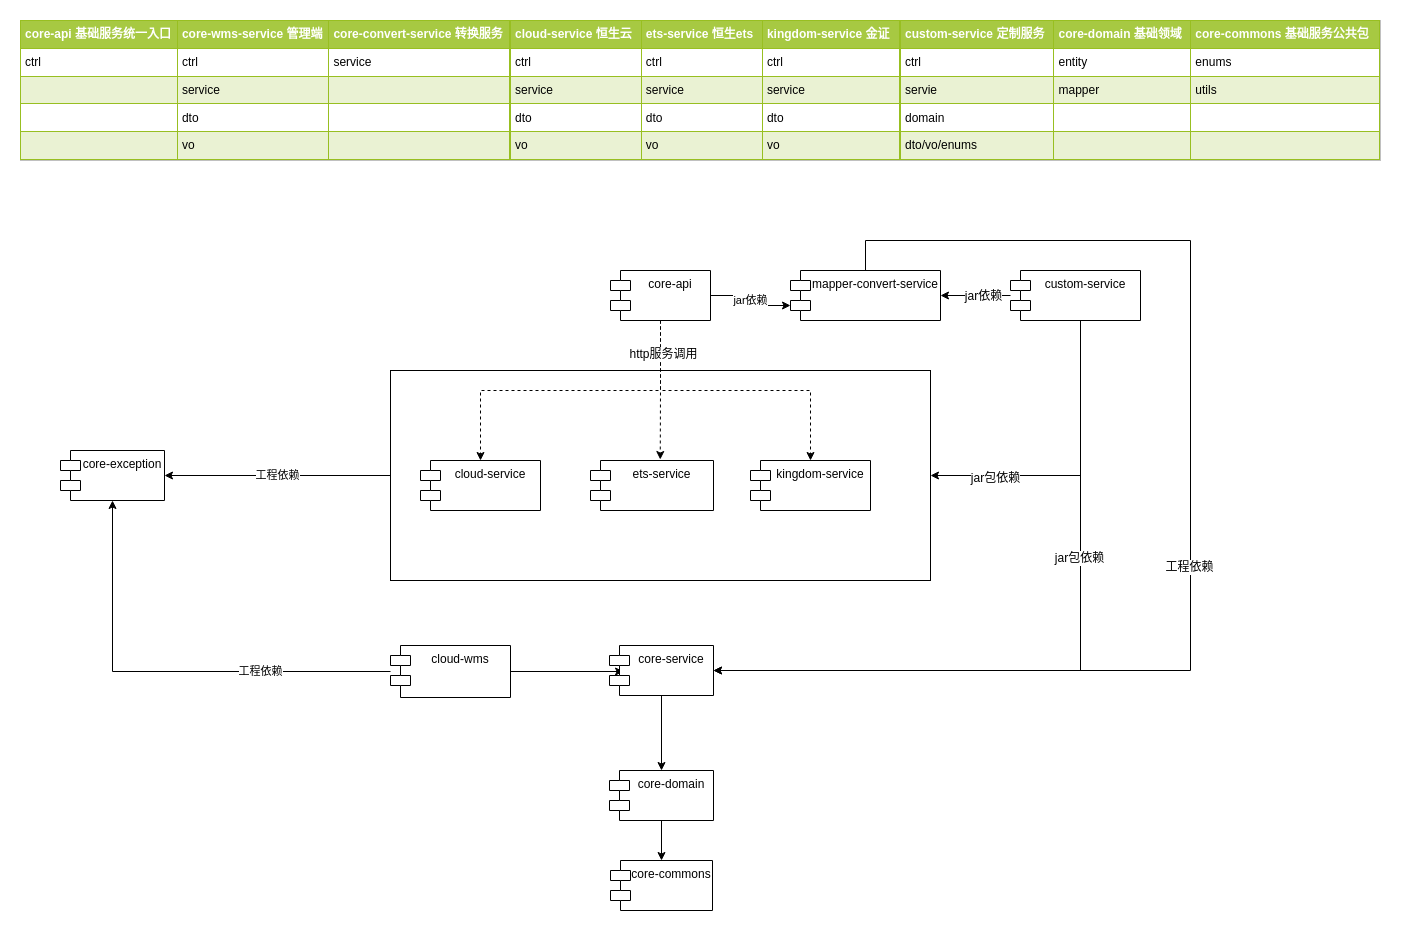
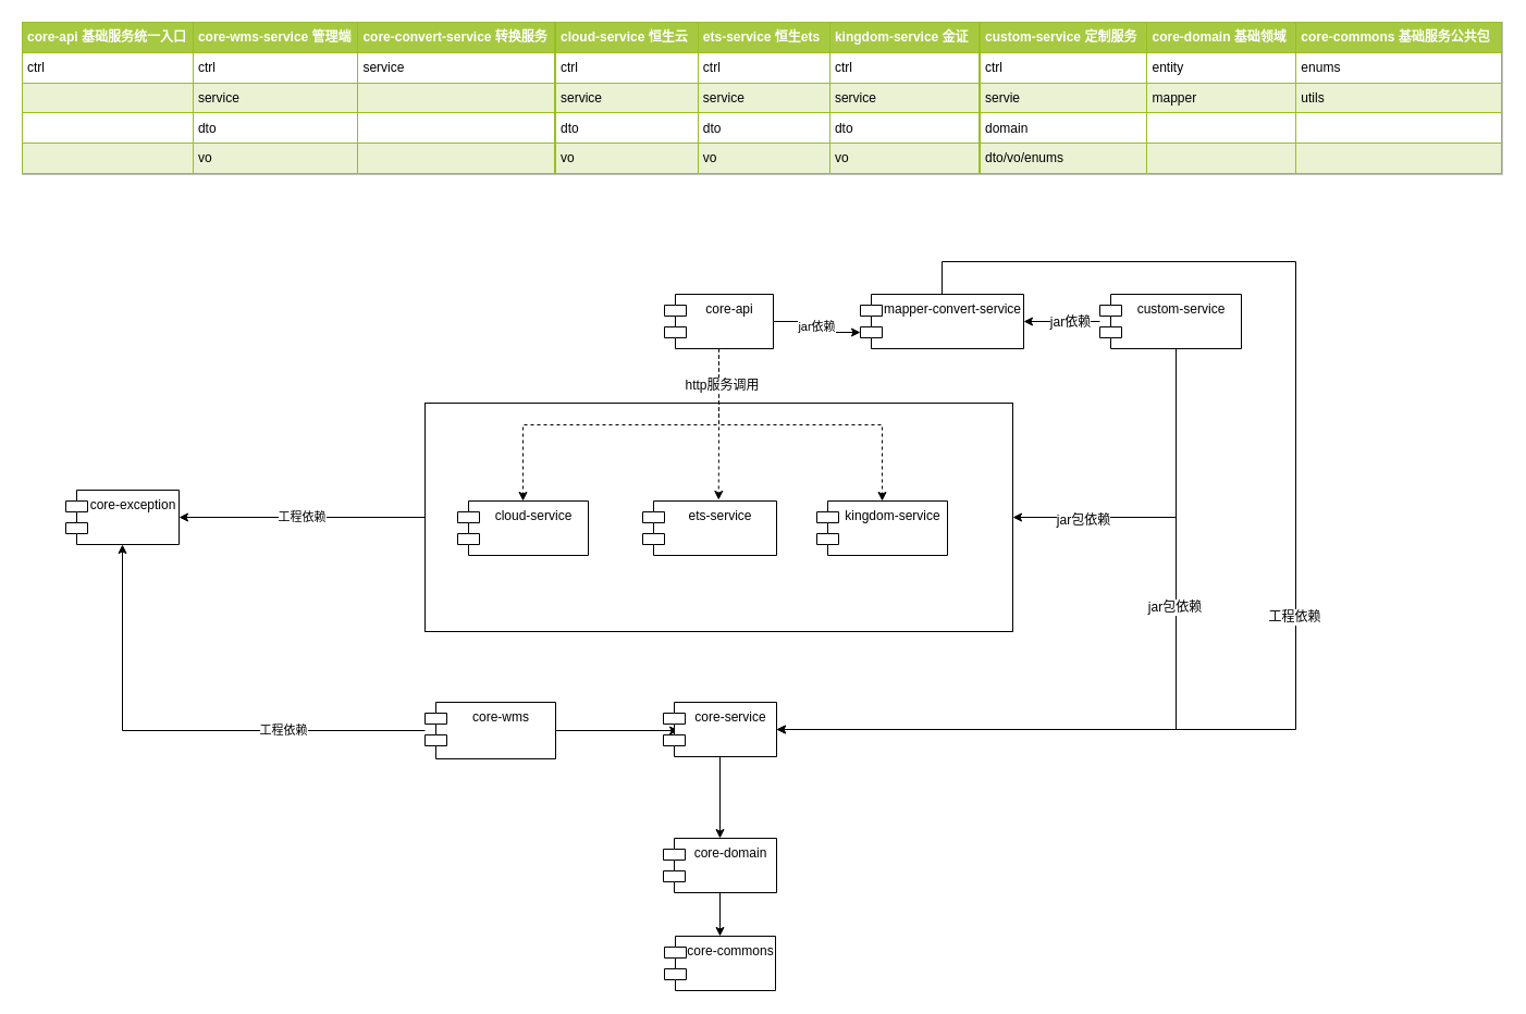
  <mxCell id="0" />
  <mxCell id="1" parent="0" />
  <mxCell id="2" value="工程依赖" style="edgeStyle=orthogonalEdgeStyle;rounded=0;orthogonalLoop=1;jettySize=auto;html=1;entryX=1;entryY=0.5;entryDx=0;entryDy=0;" edge="1" parent="1" source="3" target="34"><mxGeometry relative="1" as="geometry" /></mxCell>
  <mxCell id="3" value="" style="rounded=0;whiteSpace=wrap;html=1;" parent="1" vertex="1"><mxGeometry x="390" y="370" width="540" height="210" as="geometry" /></mxCell>
  <mxCell id="4" style="edgeStyle=orthogonalEdgeStyle;rounded=0;orthogonalLoop=1;jettySize=auto;html=1;entryX=0.567;entryY=-0.02;entryDx=0;entryDy=0;entryPerimeter=0;dashed=1;" parent="1" source="9" target="10" edge="1"><mxGeometry relative="1" as="geometry" /></mxCell>
  <mxCell id="5" style="edgeStyle=orthogonalEdgeStyle;rounded=0;orthogonalLoop=1;jettySize=auto;html=1;entryX=0.5;entryY=0;entryDx=0;entryDy=0;dashed=1;" parent="1" source="9" target="12" edge="1"><mxGeometry relative="1" as="geometry"><Array as="points"><mxPoint x="660" y="390" /><mxPoint x="810" y="390" /></Array></mxGeometry></mxCell>
  <mxCell id="6" style="edgeStyle=orthogonalEdgeStyle;rounded=0;orthogonalLoop=1;jettySize=auto;html=1;dashed=1;" parent="1" source="9" target="11" edge="1"><mxGeometry relative="1" as="geometry"><Array as="points"><mxPoint x="660" y="390" /><mxPoint x="480" y="390" /></Array></mxGeometry></mxCell>
  <mxCell id="7" value="http服务调用" style="text;html=1;align=center;verticalAlign=middle;resizable=0;points=[];labelBackgroundColor=#ffffff;" parent="6" vertex="1" connectable="0"><mxGeometry x="-0.794" y="2" relative="1" as="geometry"><mxPoint as="offset" /></mxGeometry></mxCell>
  <mxCell id="8" value="jar依赖" style="edgeStyle=orthogonalEdgeStyle;rounded=0;orthogonalLoop=1;jettySize=auto;html=1;entryX=0;entryY=0;entryDx=0;entryDy=35;entryPerimeter=0;" parent="1" source="9" target="15" edge="1"><mxGeometry relative="1" as="geometry" /></mxCell>
  <mxCell id="9" value="core-api" style="shape=module;align=left;spacingLeft=20;align=center;verticalAlign=top;" parent="1" vertex="1"><mxGeometry x="610" y="270" width="100" height="50" as="geometry" /></mxCell>
  <mxCell id="10" value="ets-service" style="shape=module;align=left;spacingLeft=20;align=center;verticalAlign=top;" parent="1" vertex="1"><mxGeometry x="590" y="460" width="123" height="50" as="geometry" /></mxCell>
  <mxCell id="11" value="cloud-service" style="shape=module;align=left;spacingLeft=20;align=center;verticalAlign=top;" parent="1" vertex="1"><mxGeometry x="420" y="460" width="120" height="50" as="geometry" /></mxCell>
  <mxCell id="12" value="kingdom-service" style="shape=module;align=left;spacingLeft=20;align=center;verticalAlign=top;" parent="1" vertex="1"><mxGeometry x="750" y="460" width="120" height="50" as="geometry" /></mxCell>
  <mxCell id="13" style="edgeStyle=orthogonalEdgeStyle;rounded=0;orthogonalLoop=1;jettySize=auto;html=1;entryX=1;entryY=0.5;entryDx=0;entryDy=0;" parent="1" source="15" target="33" edge="1"><mxGeometry relative="1" as="geometry"><Array as="points"><mxPoint x="865" y="240" /><mxPoint x="1190" y="240" /><mxPoint x="1190" y="670" /></Array><mxPoint x="720" y="680" as="targetPoint" /></mxGeometry></mxCell>
  <mxCell id="14" value="工程依赖" style="text;html=1;align=center;verticalAlign=middle;resizable=0;points=[];labelBackgroundColor=#ffffff;" parent="13" vertex="1" connectable="0"><mxGeometry x="0.079" y="-2" relative="1" as="geometry"><mxPoint as="offset" /></mxGeometry></mxCell>
  <mxCell id="15" value="mapper-convert-service" style="shape=module;align=left;spacingLeft=20;align=center;verticalAlign=top;" parent="1" vertex="1"><mxGeometry x="790" y="270" width="150" height="50" as="geometry" /></mxCell>
  <mxCell id="16" style="edgeStyle=orthogonalEdgeStyle;rounded=0;orthogonalLoop=1;jettySize=auto;html=1;" parent="1" source="22" target="33" edge="1"><mxGeometry relative="1" as="geometry"><Array as="points"><mxPoint x="1080" y="670" /></Array><mxPoint x="721" y="670" as="targetPoint" /></mxGeometry></mxCell>
  <mxCell id="17" value="jar包依赖" style="text;html=1;align=center;verticalAlign=middle;resizable=0;points=[];labelBackgroundColor=#ffffff;" parent="16" vertex="1" connectable="0"><mxGeometry x="-0.339" y="-2" relative="1" as="geometry"><mxPoint as="offset" /></mxGeometry></mxCell>
  <mxCell id="18" style="edgeStyle=orthogonalEdgeStyle;rounded=0;orthogonalLoop=1;jettySize=auto;html=1;entryX=1;entryY=0.5;entryDx=0;entryDy=0;" parent="1" source="22" target="3" edge="1"><mxGeometry relative="1" as="geometry"><Array as="points"><mxPoint x="1080" y="475" /></Array></mxGeometry></mxCell>
  <mxCell id="19" value="jar包依赖" style="text;html=1;align=center;verticalAlign=middle;resizable=0;points=[];labelBackgroundColor=#ffffff;" parent="18" vertex="1" connectable="0"><mxGeometry x="0.58" y="2" relative="1" as="geometry"><mxPoint as="offset" /></mxGeometry></mxCell>
  <mxCell id="20" style="edgeStyle=orthogonalEdgeStyle;rounded=0;orthogonalLoop=1;jettySize=auto;html=1;" parent="1" source="22" target="15" edge="1"><mxGeometry relative="1" as="geometry" /></mxCell>
  <mxCell id="21" value="jar依赖" style="text;html=1;align=center;verticalAlign=middle;resizable=0;points=[];labelBackgroundColor=#ffffff;" parent="20" vertex="1" connectable="0"><mxGeometry x="-0.2" relative="1" as="geometry"><mxPoint as="offset" /></mxGeometry></mxCell>
  <mxCell id="22" value="custom-service" style="shape=module;align=left;spacingLeft=20;align=center;verticalAlign=top;" parent="1" vertex="1"><mxGeometry x="1010" y="270" width="130" height="50" as="geometry" /></mxCell>
  <mxCell id="23" style="edgeStyle=orthogonalEdgeStyle;rounded=0;orthogonalLoop=1;jettySize=auto;html=1;entryX=0.5;entryY=0;entryDx=0;entryDy=0;" parent="1" source="24" target="31" edge="1"><mxGeometry relative="1" as="geometry" /></mxCell>
  <mxCell id="24" value="core-domain" style="shape=module;align=left;spacingLeft=20;align=center;verticalAlign=top;" parent="1" vertex="1"><mxGeometry x="609" y="770" width="104" height="50" as="geometry" /></mxCell>
  <mxCell id="25" style="edgeStyle=orthogonalEdgeStyle;rounded=0;orthogonalLoop=1;jettySize=auto;html=1;entryX=0.135;entryY=0.52;entryDx=0;entryDy=0;entryPerimeter=0;" edge="1" parent="1" source="27" target="33"><mxGeometry relative="1" as="geometry" /></mxCell>
  <mxCell id="26" value="工程依赖" style="edgeStyle=orthogonalEdgeStyle;rounded=0;orthogonalLoop=1;jettySize=auto;html=1;entryX=0.5;entryY=1;entryDx=0;entryDy=0;" edge="1" parent="1" source="27" target="34"><mxGeometry x="-0.421" relative="1" as="geometry"><mxPoint as="offset" /></mxGeometry></mxCell>
- <mxCell id="27" value="cloud-wms" style="shape=module;align=center;spacingLeft=20;align=center;verticalAlign=top;" parent="1" vertex="1"><mxGeometry x="390" y="645" width="120" height="52" as="geometry" /></mxCell>
+ <mxCell id="27" value="core-wms" style="shape=module;align=center;spacingLeft=20;align=center;verticalAlign=top;" parent="1" vertex="1"><mxGeometry x="390" y="645" width="120" height="52" as="geometry" /></mxCell>
  <mxCell id="28" value="&lt;table border=&quot;1&quot; width=&quot;100%&quot; cellpadding=&quot;4&quot; style=&quot;width: 100% ; height: 100% ; border-collapse: collapse&quot;&gt;&lt;tbody&gt;&lt;tr style=&quot;background-color: #a7c942 ; color: #ffffff ; border: 1px solid #98bf21&quot;&gt;&lt;th align=&quot;left&quot;&gt;core-api 基础服务统一入口&lt;/th&gt;&lt;th align=&quot;left&quot;&gt;core-wms-service 管理端&lt;/th&gt;&lt;th align=&quot;left&quot;&gt;core-convert-service 转换服务&lt;/th&gt;&lt;/tr&gt;&lt;tr style=&quot;border: 1px solid #98bf21&quot;&gt;&lt;td&gt;ctrl&lt;/td&gt;&lt;td&gt;ctrl&lt;/td&gt;&lt;td&gt;service&lt;/td&gt;&lt;/tr&gt;&lt;tr style=&quot;background-color: #eaf2d3 ; border: 1px solid #98bf21&quot;&gt;&lt;td&gt;&lt;br&gt;&lt;/td&gt;&lt;td&gt;service&lt;/td&gt;&lt;td&gt;&lt;br&gt;&lt;/td&gt;&lt;/tr&gt;&lt;tr style=&quot;border: 1px solid #98bf21&quot;&gt;&lt;td&gt;&lt;br&gt;&lt;/td&gt;&lt;td&gt;dto&lt;/td&gt;&lt;td&gt;&lt;br&gt;&lt;/td&gt;&lt;/tr&gt;&lt;tr style=&quot;background-color: #eaf2d3 ; border: 1px solid #98bf21&quot;&gt;&lt;td&gt;&lt;br&gt;&lt;/td&gt;&lt;td&gt;vo&lt;/td&gt;&lt;td&gt;&lt;br&gt;&lt;/td&gt;&lt;/tr&gt;&lt;/tbody&gt;&lt;/table&gt;" style="text;html=1;strokeColor=#c0c0c0;fillColor=#ffffff;overflow=fill;rounded=0;glass=0;shadow=0;gradientColor=none;" parent="1" vertex="1"><mxGeometry x="20" y="20" width="490" height="140" as="geometry" /></mxCell>
  <mxCell id="29" value="&lt;table border=&quot;1&quot; width=&quot;100%&quot; cellpadding=&quot;4&quot; style=&quot;width: 100% ; height: 100% ; border-collapse: collapse&quot;&gt;&lt;tbody&gt;&lt;tr style=&quot;background-color: #a7c942 ; color: #ffffff ; border: 1px solid #98bf21&quot;&gt;&lt;th align=&quot;left&quot;&gt;cloud-service 恒生云&lt;/th&gt;&lt;th align=&quot;left&quot;&gt;ets-service 恒生ets&lt;/th&gt;&lt;th align=&quot;left&quot;&gt;kingdom-service 金证&lt;/th&gt;&lt;/tr&gt;&lt;tr style=&quot;border: 1px solid #98bf21&quot;&gt;&lt;td&gt;ctrl&lt;/td&gt;&lt;td&gt;ctrl&lt;/td&gt;&lt;td&gt;ctrl&lt;/td&gt;&lt;/tr&gt;&lt;tr style=&quot;background-color: #eaf2d3 ; border: 1px solid #98bf21&quot;&gt;&lt;td&gt;service&lt;/td&gt;&lt;td&gt;service&lt;/td&gt;&lt;td&gt;service&lt;/td&gt;&lt;/tr&gt;&lt;tr style=&quot;border: 1px solid #98bf21&quot;&gt;&lt;td&gt;dto&lt;/td&gt;&lt;td&gt;dto&lt;/td&gt;&lt;td&gt;dto&lt;/td&gt;&lt;/tr&gt;&lt;tr style=&quot;background-color: #eaf2d3 ; border: 1px solid #98bf21&quot;&gt;&lt;td&gt;vo&lt;/td&gt;&lt;td&gt;vo&lt;/td&gt;&lt;td&gt;vo&lt;/td&gt;&lt;/tr&gt;&lt;/tbody&gt;&lt;/table&gt;" style="text;html=1;strokeColor=#c0c0c0;fillColor=#ffffff;overflow=fill;rounded=0;shadow=0;glass=0;align=left;" parent="1" vertex="1"><mxGeometry x="510" y="20" width="390" height="140" as="geometry" /></mxCell>
  <mxCell id="30" value="&lt;table border=&quot;1&quot; width=&quot;100%&quot; cellpadding=&quot;4&quot; style=&quot;width: 100% ; height: 100% ; border-collapse: collapse&quot;&gt;&lt;tbody&gt;&lt;tr style=&quot;background-color: #a7c942 ; color: #ffffff ; border: 1px solid #98bf21&quot;&gt;&lt;th align=&quot;left&quot;&gt;custom-service 定制服务&lt;/th&gt;&lt;th align=&quot;left&quot;&gt;core-domain 基础领域&lt;/th&gt;&lt;th align=&quot;left&quot;&gt;core-commons 基础服务公共包&lt;/th&gt;&lt;/tr&gt;&lt;tr style=&quot;border: 1px solid #98bf21&quot;&gt;&lt;td&gt;ctrl&lt;/td&gt;&lt;td&gt;entity&lt;/td&gt;&lt;td&gt;enums&lt;/td&gt;&lt;/tr&gt;&lt;tr style=&quot;background-color: #eaf2d3 ; border: 1px solid #98bf21&quot;&gt;&lt;td&gt;servie&lt;/td&gt;&lt;td&gt;mapper&lt;/td&gt;&lt;td&gt;utils&lt;/td&gt;&lt;/tr&gt;&lt;tr style=&quot;border: 1px solid #98bf21&quot;&gt;&lt;td&gt;domain&lt;/td&gt;&lt;td&gt;&lt;br&gt;&lt;/td&gt;&lt;td&gt;&lt;br&gt;&lt;/td&gt;&lt;/tr&gt;&lt;tr style=&quot;background-color: #eaf2d3 ; border: 1px solid #98bf21&quot;&gt;&lt;td&gt;dto/vo/enums&lt;/td&gt;&lt;td&gt;&lt;br&gt;&lt;/td&gt;&lt;td&gt;&lt;br&gt;&lt;/td&gt;&lt;/tr&gt;&lt;/tbody&gt;&lt;/table&gt;" style="text;html=1;strokeColor=#c0c0c0;fillColor=#ffffff;overflow=fill;rounded=0;shadow=0;glass=0;align=left;" parent="1" vertex="1"><mxGeometry x="900" y="20" width="480" height="140" as="geometry" /></mxCell>
  <mxCell id="31" value="core-commons" style="shape=module;align=left;spacingLeft=20;align=center;verticalAlign=top;" parent="1" vertex="1"><mxGeometry x="610" y="860" width="102" height="50" as="geometry" /></mxCell>
  <mxCell id="32" style="edgeStyle=orthogonalEdgeStyle;rounded=0;orthogonalLoop=1;jettySize=auto;html=1;exitX=0.5;exitY=1;exitDx=0;exitDy=0;" edge="1" parent="1" source="33" target="24"><mxGeometry relative="1" as="geometry"><mxPoint x="661" y="700" as="sourcePoint" /></mxGeometry></mxCell>
  <mxCell id="33" value="core-service" style="shape=module;align=left;spacingLeft=20;align=center;verticalAlign=top;" vertex="1" parent="1"><mxGeometry x="609" y="645" width="104" height="50" as="geometry" /></mxCell>
  <mxCell id="34" value="core-exception" style="shape=module;align=left;spacingLeft=20;align=center;verticalAlign=top;" vertex="1" parent="1"><mxGeometry x="60" y="450" width="104" height="50" as="geometry" /></mxCell>
